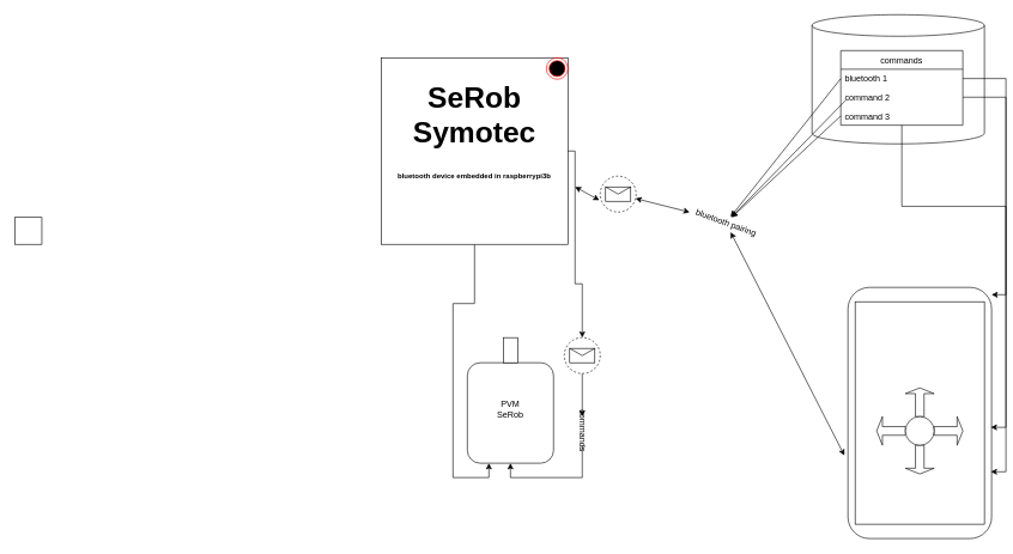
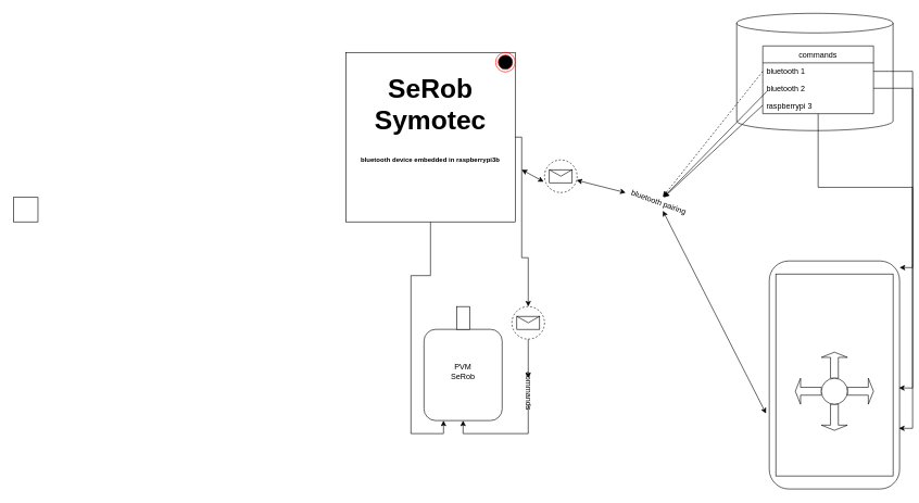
  <mxCell id="0" />
  <mxCell id="1" parent="0" />
  <mxCell id="2" value="" style="shape=cylinder3;whiteSpace=wrap;html=1;boundedLbl=1;backgroundOutline=1;size=15;" vertex="1" parent="1"><mxGeometry x="1130" width="240" height="180" as="geometry" y="20" /></mxCell>
  <mxCell id="3" style="edgeStyle=orthogonalEdgeStyle;rounded=0;orthogonalLoop=1;jettySize=auto;html=1;entryX=0.25;entryY=1;entryDx=0;entryDy=0;" edge="1" parent="1" source="5" target="27"><mxGeometry relative="1" as="geometry" /></mxCell>
  <mxCell id="4" style="edgeStyle=orthogonalEdgeStyle;rounded=0;orthogonalLoop=1;jettySize=auto;html=1;entryX=0.5;entryY=1;entryDx=0;entryDy=0;" edge="1" parent="1" source="31" target="27"><mxGeometry relative="1" as="geometry"><mxPoint x="900" y="640" as="targetPoint" /><Array as="points"><mxPoint x="810" y="665" /><mxPoint x="710" y="665" /></Array></mxGeometry></mxCell>
  <mxCell id="5" value="&lt;div style=&quot;font-size: 41px&quot;&gt;&lt;font style=&quot;font-size: 41px&quot;&gt;&lt;b&gt;SeRob Symotec&lt;/b&gt;&lt;/font&gt;&lt;/div&gt;&lt;div style=&quot;font-size: 41px&quot;&gt;&lt;font style=&quot;font-size: 10px&quot;&gt;&lt;b&gt;bluetooth device embedded in raspberrypi3b&lt;/b&gt;&lt;/font&gt;&lt;/div&gt;&lt;div style=&quot;font-size: 41px&quot;&gt;&lt;font style=&quot;font-size: 10px&quot;&gt;&lt;b&gt;&lt;br&gt;&lt;/b&gt;&lt;/font&gt;&lt;/div&gt;" style="whiteSpace=wrap;html=1;aspect=fixed;" vertex="1" parent="1"><mxGeometry x="530" y="80" width="260" height="260" as="geometry" /></mxCell>
  <mxCell id="6" value="" style="rounded=1;whiteSpace=wrap;html=1;" vertex="1" parent="1"><mxGeometry x="1180" y="400" width="200" height="350" as="geometry" /></mxCell>
  <mxCell id="7" value="" style="rounded=0;whiteSpace=wrap;html=1;" vertex="1" parent="1"><mxGeometry x="1190" y="420" width="180" height="310" as="geometry" /></mxCell>
  <mxCell id="8" style="edgeStyle=orthogonalEdgeStyle;rounded=0;orthogonalLoop=1;jettySize=auto;html=1;entryX=0.995;entryY=0.734;entryDx=0;entryDy=0;entryPerimeter=0;" edge="1" parent="1" source="9" target="6"><mxGeometry relative="1" as="geometry"><mxPoint x="1390" y="530" as="targetPoint" /></mxGeometry></mxCell>
  <mxCell id="9" value="commands" style="swimlane;fontStyle=0;childLayout=stackLayout;horizontal=1;startSize=26;fillColor=none;horizontalStack=0;resizeParent=1;resizeParentMax=0;resizeLast=0;collapsible=1;marginBottom=0;" vertex="1" parent="1"><mxGeometry x="1170" y="70" width="170" height="104" as="geometry" /></mxCell>
  <mxCell id="10" value="bluetooth 1" style="text;strokeColor=none;fillColor=none;align=left;verticalAlign=top;spacingLeft=4;spacingRight=4;overflow=hidden;rotatable=0;points=[[0,0.5],[1,0.5]];portConstraint=eastwest;" vertex="1" parent="9"><mxGeometry y="26" width="170" height="26" as="geometry" /></mxCell>
- <mxCell id="11" value="command 2&#10;" style="text;strokeColor=none;fillColor=none;align=left;verticalAlign=top;spacingLeft=4;spacingRight=4;overflow=hidden;rotatable=0;points=[[0,0.5],[1,0.5]];portConstraint=eastwest;" vertex="1" parent="9"><mxGeometry y="52" width="170" height="26" as="geometry" /></mxCell>
- <mxCell id="12" value="command 3" style="text;strokeColor=none;fillColor=none;align=left;verticalAlign=top;spacingLeft=4;spacingRight=4;overflow=hidden;rotatable=0;points=[[0,0.5],[1,0.5]];portConstraint=eastwest;" vertex="1" parent="9"><mxGeometry y="78" width="170" height="26" as="geometry" /></mxCell>
+ <mxCell id="11" value="bluetooth 2&#10;" style="text;strokeColor=none;fillColor=none;align=left;verticalAlign=top;spacingLeft=4;spacingRight=4;overflow=hidden;rotatable=0;points=[[0,0.5],[1,0.5]];portConstraint=eastwest;" vertex="1" parent="9"><mxGeometry y="52" width="170" height="26" as="geometry" /></mxCell>
+ <mxCell id="12" value="raspberrypi 3" style="text;strokeColor=none;fillColor=none;align=left;verticalAlign=top;spacingLeft=4;spacingRight=4;overflow=hidden;rotatable=0;points=[[0,0.5],[1,0.5]];portConstraint=eastwest;" vertex="1" parent="9"><mxGeometry y="78" width="170" height="26" as="geometry" /></mxCell>
  <mxCell id="13" value="" style="endArrow=classic;startArrow=classic;html=1;entryX=-0.025;entryY=0.669;entryDx=0;entryDy=0;entryPerimeter=0;" edge="1" parent="1" source="14" target="6"><mxGeometry width="50" height="50" relative="1" as="geometry"><mxPoint x="800" y="260" as="sourcePoint" /><mxPoint x="1100" y="360" as="targetPoint" /></mxGeometry></mxCell>
  <mxCell id="14" value="bluetooth pairing" style="text;html=1;align=center;verticalAlign=middle;resizable=0;points=[];autosize=1;rotation=20;" vertex="1" parent="1"><mxGeometry x="960" y="300" width="100" height="20" as="geometry" /></mxCell>
  <mxCell id="15" value="" style="endArrow=classic;startArrow=classic;html=1;entryX=-0.025;entryY=0.669;entryDx=0;entryDy=0;entryPerimeter=0;" edge="1" parent="1" source="33" target="14"><mxGeometry width="50" height="50" relative="1" as="geometry"><mxPoint x="800" y="260" as="sourcePoint" /><mxPoint x="1205" y="394.15" as="targetPoint" /></mxGeometry></mxCell>
- <mxCell id="16" value="" style="endArrow=classic;html=1;exitX=0;exitY=0.5;exitDx=0;exitDy=0;" edge="1" parent="1" source="10" target="14"><mxGeometry width="50" height="50" relative="1" as="geometry"><mxPoint x="1000" y="200" as="sourcePoint" /><mxPoint x="1050" y="150" as="targetPoint" /></mxGeometry></mxCell>
+ <mxCell id="16" value="" style="endArrow=classic;html=1;exitX=0;exitY=0.5;exitDx=0;exitDy=0;dashed=1;" edge="1" parent="1" source="10" target="14"><mxGeometry width="50" height="50" relative="1" as="geometry"><mxPoint x="1000" y="200" as="sourcePoint" /><mxPoint x="1050" y="150" as="targetPoint" /></mxGeometry></mxCell>
  <mxCell id="17" value="" style="endArrow=classic;html=1;exitX=0.036;exitY=-0.308;exitDx=0;exitDy=0;exitPerimeter=0;" edge="1" parent="1" source="12" target="14"><mxGeometry width="50" height="50" relative="1" as="geometry"><mxPoint x="1050" y="410" as="sourcePoint" /><mxPoint x="1100" y="360" as="targetPoint" /></mxGeometry></mxCell>
  <mxCell id="18" value="" style="endArrow=classic;html=1;exitX=0;exitY=0.5;exitDx=0;exitDy=0;" edge="1" parent="1" source="12" target="14"><mxGeometry width="50" height="50" relative="1" as="geometry"><mxPoint x="1050" y="410" as="sourcePoint" /><mxPoint x="1100" y="360" as="targetPoint" /></mxGeometry></mxCell>
  <mxCell id="19" value="" style="shape=singleArrow;direction=north;whiteSpace=wrap;html=1;fontFamily=Helvetica;fontSize=12;fontColor=#000000;align=center;strokeColor=#000000;fillColor=#ffffff;" vertex="1" parent="1"><mxGeometry x="1260" y="540" width="40" height="40" as="geometry" /></mxCell>
  <mxCell id="20" value="" style="shape=singleArrow;direction=south;whiteSpace=wrap;html=1;fontFamily=Helvetica;fontSize=12;fontColor=#000000;align=center;strokeColor=#000000;fillColor=#ffffff;" vertex="1" parent="1"><mxGeometry x="1260" y="620" width="40" height="40" as="geometry" /></mxCell>
  <mxCell id="21" value="" style="shape=singleArrow;direction=west;whiteSpace=wrap;html=1;fontFamily=Helvetica;fontSize=12;fontColor=#000000;align=center;strokeColor=#000000;fillColor=#ffffff;" vertex="1" parent="1"><mxGeometry x="1220" y="580" width="40" height="40" as="geometry" /></mxCell>
  <mxCell id="22" value="" style="shape=singleArrow;whiteSpace=wrap;html=1;fontFamily=Helvetica;fontSize=12;fontColor=#000000;align=center;strokeColor=#000000;fillColor=#ffffff;" vertex="1" parent="1"><mxGeometry x="1300" y="580" width="40" height="40" as="geometry" /></mxCell>
  <mxCell id="23" value="" style="ellipse;whiteSpace=wrap;html=1;aspect=fixed;" vertex="1" parent="1"><mxGeometry x="1260" y="580" width="40" height="40" as="geometry" /></mxCell>
  <mxCell id="24" value="" style="ellipse;html=1;shape=endState;fillColor=#000000;strokeColor=#ff0000;" vertex="1" parent="1"><mxGeometry x="760" y="80" width="30" height="30" as="geometry" /></mxCell>
  <mxCell id="25" style="edgeStyle=orthogonalEdgeStyle;rounded=0;orthogonalLoop=1;jettySize=auto;html=1;entryX=1;entryY=0.029;entryDx=0;entryDy=0;entryPerimeter=0;" edge="1" parent="1" source="11" target="6"><mxGeometry relative="1" as="geometry" /></mxCell>
  <mxCell id="26" style="edgeStyle=orthogonalEdgeStyle;rounded=0;orthogonalLoop=1;jettySize=auto;html=1;entryX=0.995;entryY=0.557;entryDx=0;entryDy=0;entryPerimeter=0;" edge="1" parent="1" source="10" target="6"><mxGeometry relative="1" as="geometry" /></mxCell>
  <mxCell id="27" value="" style="rounded=1;whiteSpace=wrap;html=1;" vertex="1" parent="1"><mxGeometry y="505" width="120" height="140" as="geometry" x="650" /></mxCell>
  <mxCell id="28" value="" style="whiteSpace=wrap;html=1;aspect=fixed;" vertex="1" parent="1"><mxGeometry x="20" y="302.5" width="37.5" height="37.5" as="geometry" /></mxCell>
  <mxCell id="29" value="" style="rounded=0;whiteSpace=wrap;html=1;" vertex="1" parent="1"><mxGeometry x="700" y="470" width="20" height="35" as="geometry" /></mxCell>
  <mxCell id="30" value="&lt;div&gt;PVM SeRob&lt;/div&gt;" style="text;html=1;strokeColor=none;fillColor=none;align=center;verticalAlign=middle;whiteSpace=wrap;rounded=0;" vertex="1" parent="1"><mxGeometry x="690" y="560" width="40" height="20" as="geometry" /></mxCell>
  <mxCell id="31" value="&lt;div&gt;commands&lt;/div&gt;" style="text;html=1;strokeColor=none;fillColor=none;align=center;verticalAlign=middle;whiteSpace=wrap;rounded=0;rotation=90;" vertex="1" parent="1"><mxGeometry x="790" y="590" width="40" height="20" as="geometry" /></mxCell>
  <mxCell id="32" style="edgeStyle=orthogonalEdgeStyle;rounded=0;orthogonalLoop=1;jettySize=auto;html=1;" edge="1" parent="1" source="35" target="31"><mxGeometry relative="1" as="geometry"><mxPoint x="900" y="640" as="targetPoint" /><mxPoint x="790" y="210" as="sourcePoint" /></mxGeometry></mxCell>
  <mxCell id="33" value="" style="shape=mxgraph.bpmn.shape;html=1;verticalLabelPosition=bottom;labelBackgroundColor=#ffffff;verticalAlign=top;align=center;perimeter=ellipsePerimeter;outlineConnect=0;outline=eventNonint;symbol=message;" vertex="1" parent="1"><mxGeometry x="835" y="245" width="50" height="50" as="geometry" /></mxCell>
  <mxCell id="34" value="" style="endArrow=classic;startArrow=classic;html=1;entryX=-0.025;entryY=0.669;entryDx=0;entryDy=0;entryPerimeter=0;" edge="1" parent="1" target="33"><mxGeometry width="50" height="50" relative="1" as="geometry"><mxPoint x="800" y="260" as="sourcePoint" /><mxPoint x="959.51" y="295.22" as="targetPoint" /></mxGeometry></mxCell>
  <mxCell id="35" value="" style="shape=mxgraph.bpmn.shape;html=1;verticalLabelPosition=bottom;labelBackgroundColor=#ffffff;verticalAlign=top;align=center;perimeter=ellipsePerimeter;outlineConnect=0;outline=eventNonint;symbol=message;" vertex="1" parent="1"><mxGeometry x="785" y="470" width="50" height="50" as="geometry" /></mxCell>
  <mxCell id="36" style="edgeStyle=orthogonalEdgeStyle;rounded=0;orthogonalLoop=1;jettySize=auto;html=1;" edge="1" parent="1" source="5" target="35"><mxGeometry relative="1" as="geometry"><mxPoint x="900" y="440" as="targetPoint" /><mxPoint x="790" y="210" as="sourcePoint" /><Array as="points"><mxPoint x="800" y="210" /><mxPoint x="800" y="395" /></Array></mxGeometry></mxCell>
